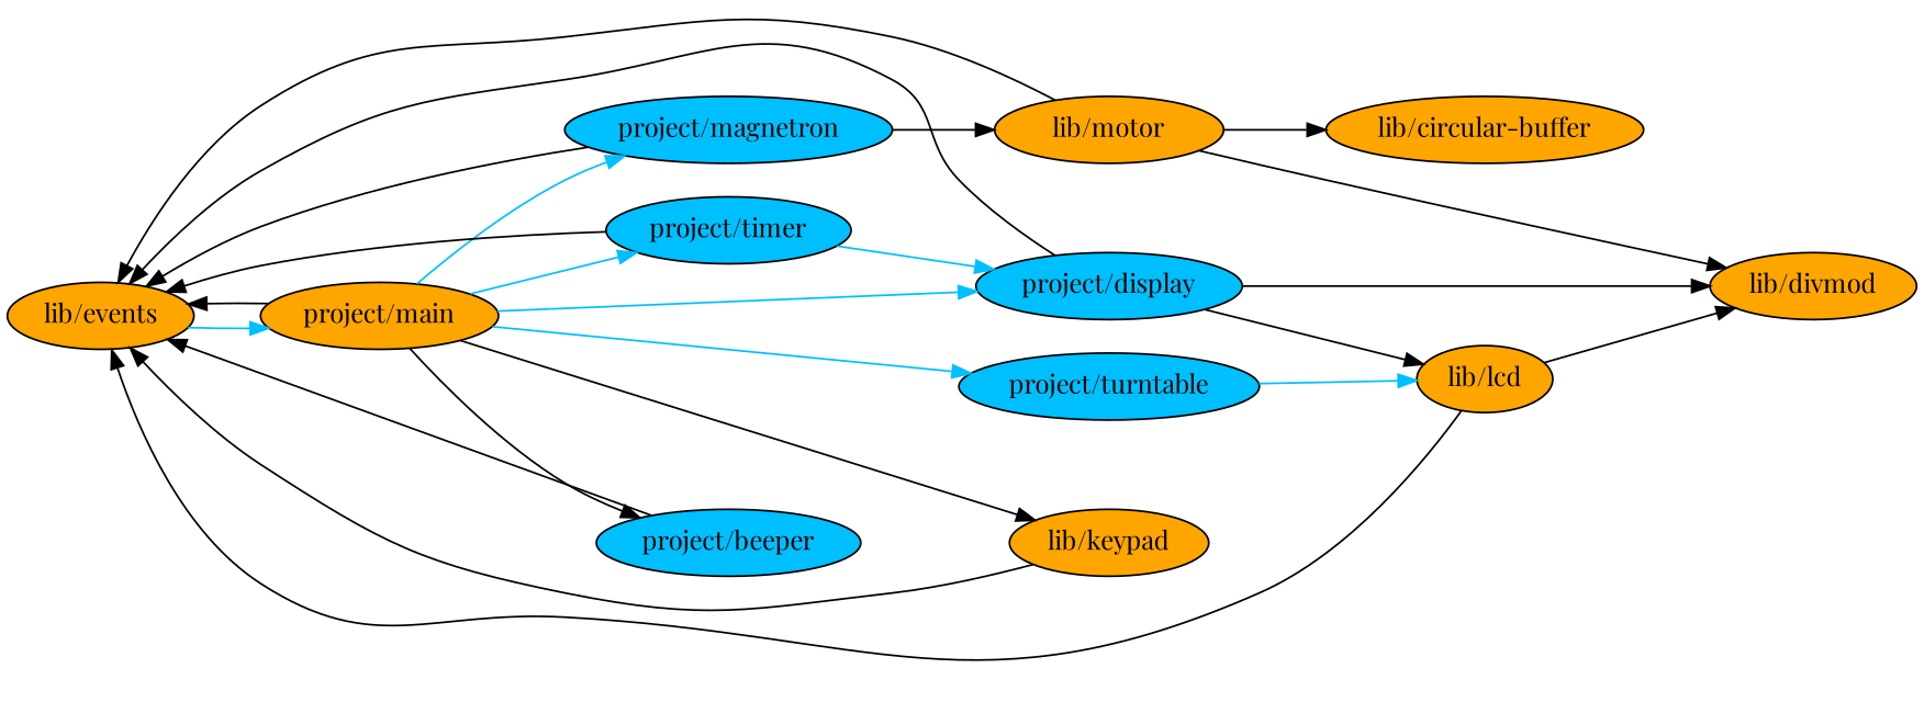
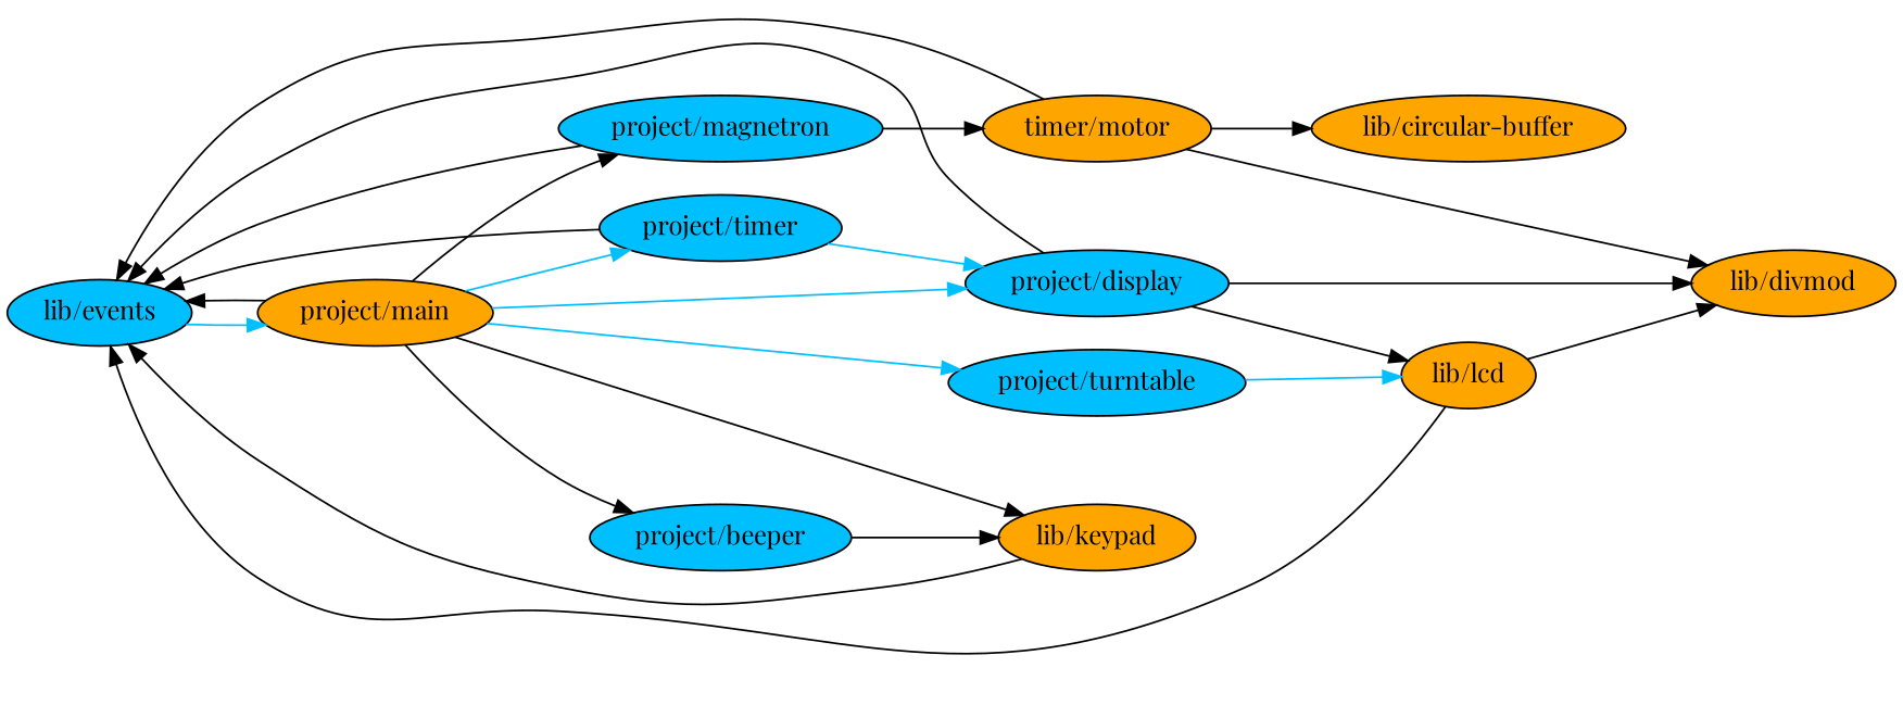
  digraph {
    fontname="Playfair Display"
    rankdir=LR
    node [fillcolor=orange fontname="Playfair Display" style=filled]
    edge [fontname="Playfair Display"]
-   "lib/events"
-   "lib/motor"
+   "lib/events" [fillcolor=deepskyblue]
+   "lib/motor" [label="timer/motor"]
    "lib/lcd"
    "lib/circular-buffer"
    "lib/keypad"
    "lib/divmod"
    "project/magnetron" [fillcolor=deepskyblue]
    "project/main"
    "project/beeper" [fillcolor=deepskyblue]
    "project/turntable" [fillcolor=deepskyblue]
    "project/timer" [fillcolor=deepskyblue]
    "project/display" [fillcolor=deepskyblue]
    subgraph sub_1 {
      "lib/events"
      "lib/motor"
      "lib/lcd"
      "lib/circular-buffer"
      "lib/keypad"
      "lib/divmod"
    }
    subgraph sub_2 {
      "project/magnetron"
      "project/main"
      "project/beeper"
      "project/turntable"
      "project/timer"
      "project/display"
    }
    subgraph sub_3 {
      "lib/events"
      "project/magnetron"
      "project/main"
      "project/beeper"
      "project/turntable"
      "project/timer"
      "project/display"
    }
    "lib/events" -> "project/main" [color=deepskyblue]
    "lib/motor" -> "lib/events"
    "lib/motor" -> "lib/circular-buffer"
    "lib/motor" -> "lib/divmod"
    "lib/lcd" -> "lib/events"
    "lib/lcd" -> "lib/divmod"
    "lib/keypad" -> "lib/events"
    "project/magnetron" -> "lib/events"
    "project/magnetron" -> "lib/motor"
    "project/main" -> "lib/events"
    "project/main" -> "lib/keypad"
-   "project/main" -> "project/magnetron" [color=deepskyblue]
+   "project/main" -> "project/magnetron" [color=black]
    "project/main" -> "project/beeper" [color=black]
    "project/main" -> "project/turntable" [color=deepskyblue]
    "project/main" -> "project/timer" [color=deepskyblue]
    "project/main" -> "project/display" [color=deepskyblue]
-   "project/beeper" -> "lib/events"
+   "project/beeper" -> "lib/keypad"
    "project/turntable" -> "lib/lcd" [color=deepskyblue]
    "project/timer" -> "lib/events"
    "project/timer" -> "project/display" [color=deepskyblue]
    "project/display" -> "lib/events"
    "project/display" -> "lib/lcd"
    "project/display" -> "lib/divmod"
  }
